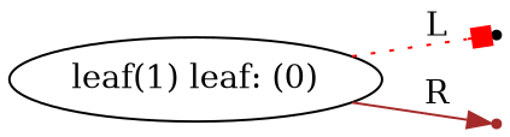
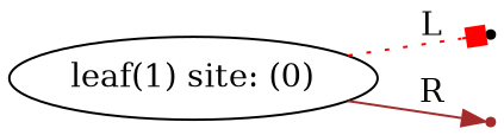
  digraph {
    rankdir=LR
    node [color=black shape=point]
-   n1 [label="leaf(1) leaf: (0)" shape=""]
+   n1 [label="leaf(1) site: (0)" shape=""]
    nullptr_l_1266595226
    nullptr_r_1266595226 [color=brown]
    n1 -> nullptr_l_1266595226 [label=L color=red style=dotted arrowhead=box]
    n1 -> nullptr_r_1266595226 [label=R color=brown style=solid arrowhead=normal]
  }
